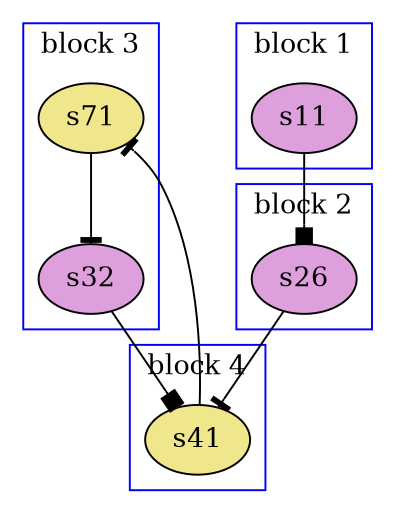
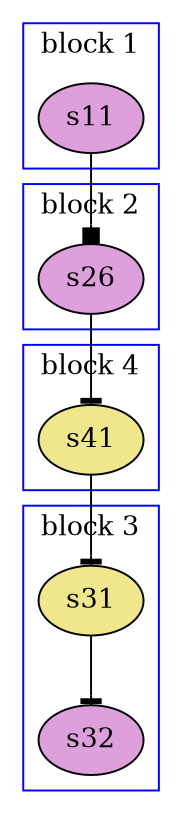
  digraph {
    compound=true
    node [fillcolor=plum shape=ellipse style=filled]
    edge [arrowhead=tee]
    n1 [label=s26]
    s11
-   s31 [fillcolor=khaki label=s71]
+   s31 [fillcolor=khaki]
    s32
    s41 [fillcolor=khaki]
    subgraph cluster_1 {
      color=blue
      label="block 2"
      n1
    }
    subgraph cluster_2 {
      color=blue
      label="block 1"
      s11
    }
    subgraph cluster_3 {
      color=blue
      label="block 3"
      s31
      s32
    }
    subgraph cluster_4 {
      color=blue
      label="block 4"
      s41
    }
    n1 -> s41
    s11 -> n1 [arrowhead=box]
    s31 -> s32
-   s32 -> s41 [arrowhead=box]
    s41 -> s31
  }
